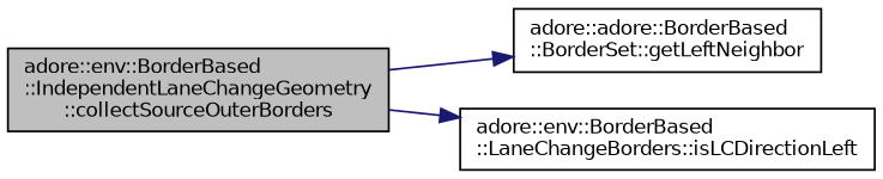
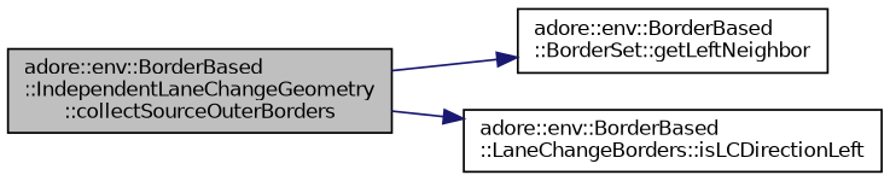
  digraph {
    rankdir=LR
    node [color=black fillcolor=white fontname=Helvetica fontsize=10 shape=record style=filled]
    edge [color=midnightblue fontname=Helvetica fontsize=10 labelfontname=Helvetica labelfontsize=10 style=solid]
    n1 [fillcolor=grey75 fontcolor=black height=0.2 label="adore::env::BorderBased\l::IndependentLaneChangeGeometry\l::collectSourceOuterBorders" width=0.4]
-   n2 [height=0.2 label="adore::adore::BorderBased\l::BorderSet::getLeftNeighbor" width=0.4]
+   n2 [height=0.2 label="adore::env::BorderBased\l::BorderSet::getLeftNeighbor" width=0.4]
    n3 [height=0.2 label="adore::env::BorderBased\l::LaneChangeBorders::isLCDirectionLeft" width=0.4]
    n1 -> n2
    n1 -> n3
  }
